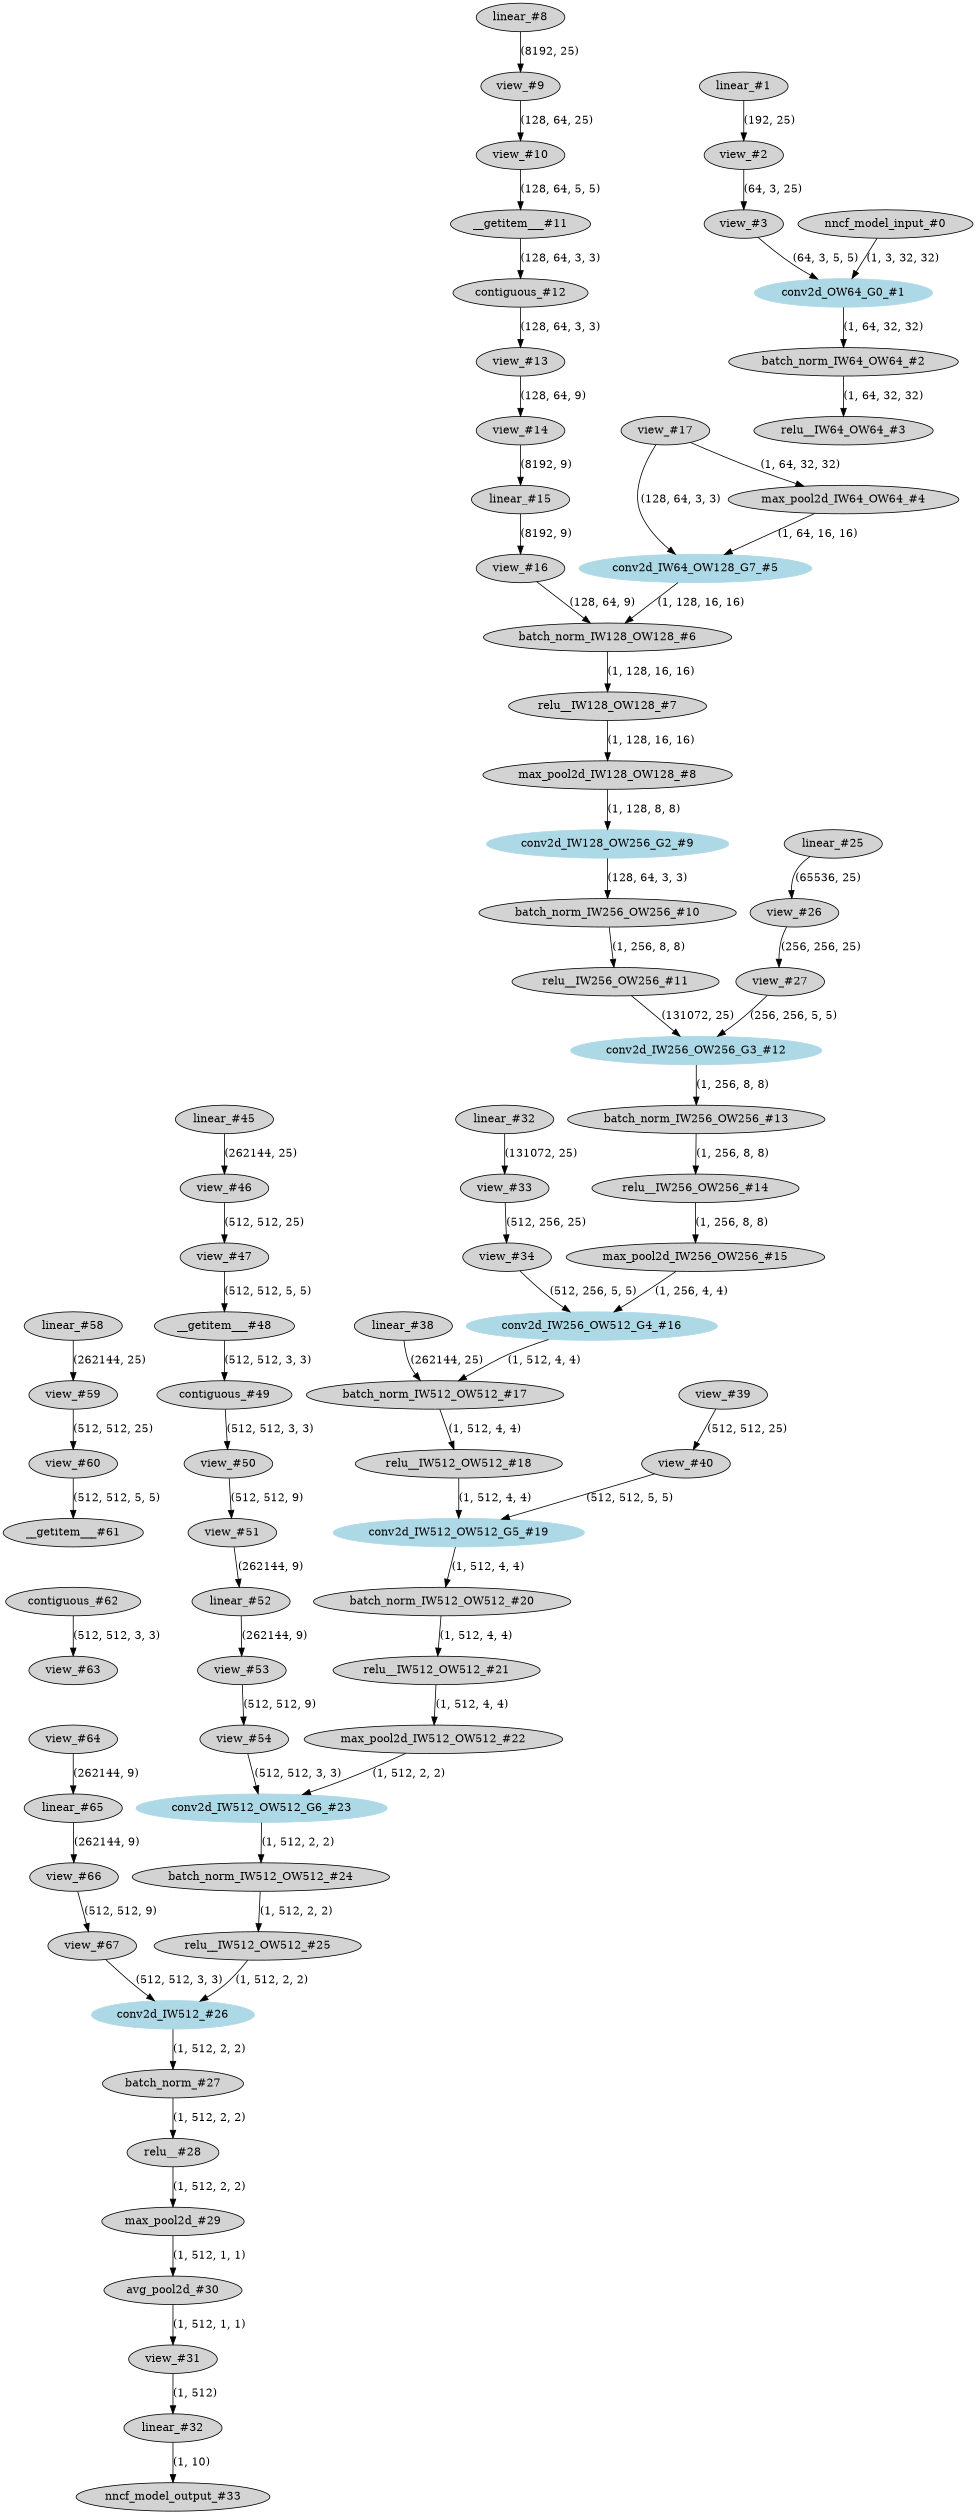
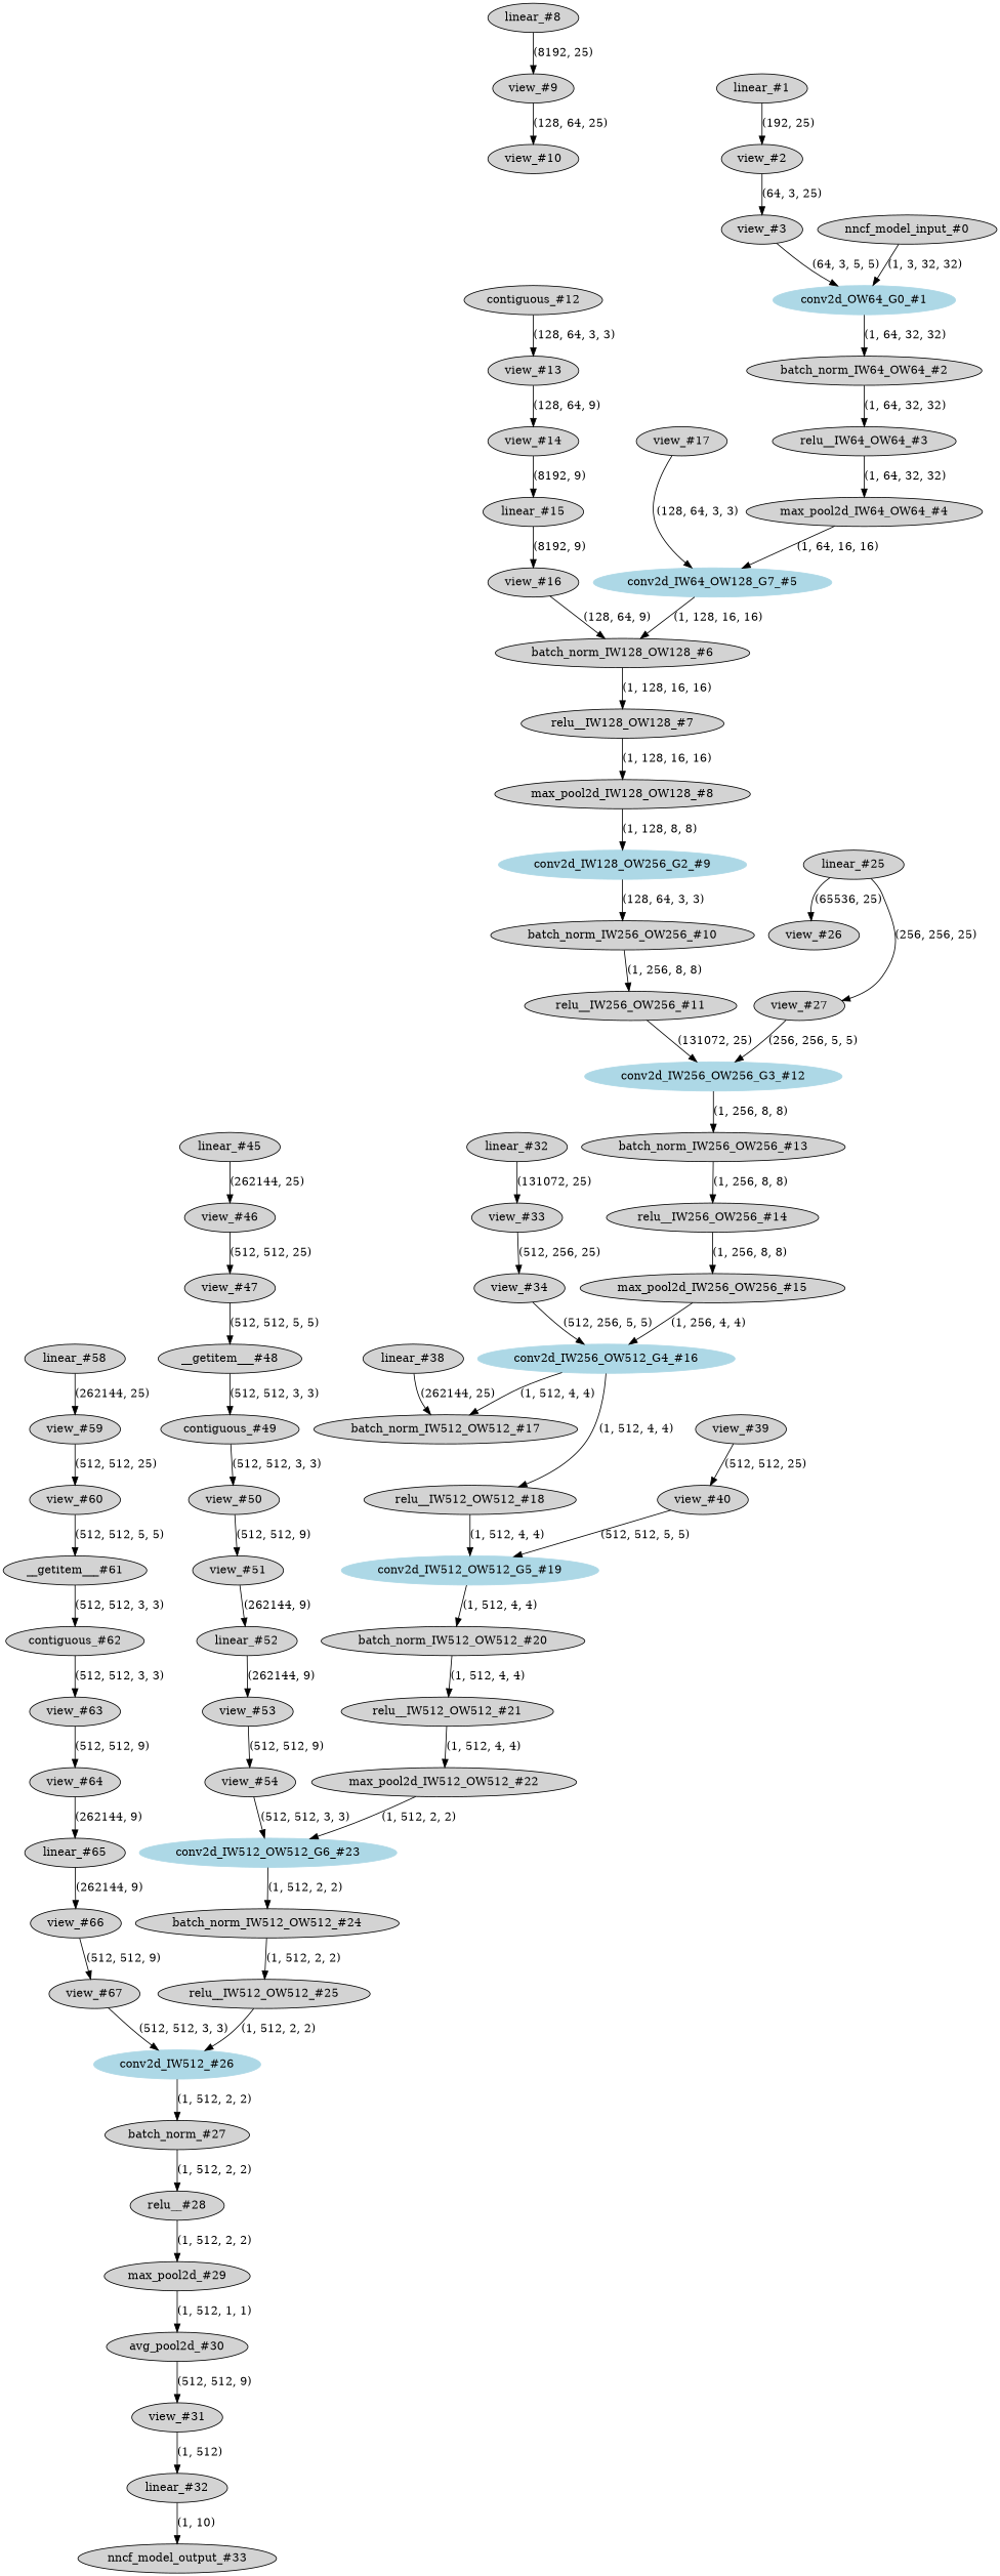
  strict digraph {
    node [style=filled type=view]
    edge [style=solid]
    n1 [label="nncf_model_input_#0" type=nncf_model_input]
    n2 [color=lightblue label="conv2d_OW64_G0_#1" type=conv2d]
    n3 [label="batch_norm_IW64_OW64_#2" type=batch_norm]
    n4 [label="linear_#1" type=linear]
    n5 [label="view_#2"]
    n6 [label="view_#3"]
    n7 [label="relu__IW64_OW64_#3" type=relu_]
    n8 [label="max_pool2d_IW64_OW64_#4" type=max_pool2d]
    n9 [color=lightblue label="conv2d_IW64_OW128_G7_#5" type=conv2d]
    n10 [label="batch_norm_IW128_OW128_#6" type=batch_norm]
    n11 [label="linear_#8" type=linear]
    n12 [label="view_#9"]
    n13 [label="view_#10"]
-   n14 [label="__getitem___#11" type=__getitem__]
    n15 [label="contiguous_#12" type=contiguous]
    n16 [label="view_#13"]
    n17 [label="view_#14"]
    n18 [label="linear_#15" type=linear]
    n19 [label="view_#16"]
    n20 [label="view_#17"]
    n21 [label="relu__IW128_OW128_#7" type=relu_]
    n22 [label="max_pool2d_IW128_OW128_#8" type=max_pool2d]
    n23 [color=lightblue label="conv2d_IW128_OW256_G2_#9" type=conv2d]
    n24 [label="batch_norm_IW256_OW256_#10" type=batch_norm]
    n25 [label="relu__IW256_OW256_#11" type=relu_]
    n26 [color=lightblue label="conv2d_IW256_OW256_G3_#12" type=conv2d]
    n27 [label="batch_norm_IW256_OW256_#13" type=batch_norm]
    n28 [label="linear_#25" type=linear]
    n29 [label="view_#26"]
    n30 [label="view_#27"]
    n31 [label="relu__IW256_OW256_#14" type=relu_]
    n32 [label="max_pool2d_IW256_OW256_#15" type=max_pool2d]
    n33 [color=lightblue label="conv2d_IW256_OW512_G4_#16" type=conv2d]
    n34 [label="batch_norm_IW512_OW512_#17" type=batch_norm]
    n35 [label="linear_#32" type=linear]
    n36 [label="view_#33"]
    n37 [label="view_#34"]
    n38 [label="relu__IW512_OW512_#18" type=relu_]
    n39 [color=lightblue label="conv2d_IW512_OW512_G5_#19" type=conv2d]
    n40 [label="batch_norm_IW512_OW512_#20" type=batch_norm]
    n41 [label="linear_#38" type=linear]
    n42 [label="view_#39"]
    n43 [label="view_#40"]
    n44 [label="relu__IW512_OW512_#21" type=relu_]
    n45 [label="max_pool2d_IW512_OW512_#22" type=max_pool2d]
    n46 [color=lightblue label="conv2d_IW512_OW512_G6_#23" type=conv2d]
    n47 [label="batch_norm_IW512_OW512_#24" type=batch_norm]
    n48 [label="linear_#45" type=linear]
    n49 [label="view_#46"]
    n50 [label="view_#47"]
    n51 [label="__getitem___#48" type=__getitem__]
    n52 [label="contiguous_#49" type=contiguous]
    n53 [label="view_#50"]
    n54 [label="view_#51"]
    n55 [label="linear_#52" type=linear]
    n56 [label="view_#53"]
    n57 [label="view_#54"]
    n58 [label="relu__IW512_OW512_#25" type=relu_]
    n59 [color=lightblue label="conv2d_IW512_#26" type=conv2d]
    n60 [label="batch_norm_#27" type=batch_norm]
    n61 [label="linear_#58" type=linear]
    n62 [label="view_#59"]
    n63 [label="view_#60"]
    n64 [label="__getitem___#61" type=__getitem__]
    n65 [label="contiguous_#62" type=contiguous]
    n66 [label="view_#63"]
    n67 [label="view_#64"]
    n68 [label="linear_#65" type=linear]
    n69 [label="view_#66"]
    n70 [label="view_#67"]
    n71 [label="relu__#28" type=relu_]
    n72 [label="max_pool2d_#29" type=max_pool2d]
    n73 [label="avg_pool2d_#30" type=avg_pool2d]
    n74 [label="view_#31"]
    n75 [label="linear_#32" type=linear]
    n76 [label="nncf_model_output_#33" type=nncf_model_output]
    n1 -> n2 [label="(1, 3, 32, 32)"]
    n2 -> n3 [label="(1, 64, 32, 32)"]
    n3 -> n7 [label="(1, 64, 32, 32)"]
    n4 -> n5 [label="(192, 25)"]
    n5 -> n6 [label="(64, 3, 25)"]
    n6 -> n2 [label="(64, 3, 5, 5)"]
-   n20 -> n8 [label="(1, 64, 32, 32)"]
+   n7 -> n8 [label="(1, 64, 32, 32)"]
    n8 -> n9 [label="(1, 64, 16, 16)"]
    n9 -> n10 [label="(1, 128, 16, 16)"]
    n10 -> n21 [label="(1, 128, 16, 16)"]
    n11 -> n12 [label="(8192, 25)"]
    n12 -> n13 [label="(128, 64, 25)"]
-   n13 -> n14 [label="(128, 64, 5, 5)"]
-   n14 -> n15 [label="(128, 64, 3, 3)"]
    n15 -> n16 [label="(128, 64, 3, 3)"]
    n16 -> n17 [label="(128, 64, 9)"]
    n17 -> n18 [label="(8192, 9)"]
    n18 -> n19 [label="(8192, 9)"]
    n19 -> n10 [label="(128, 64, 9)"]
    n20 -> n9 [label="(128, 64, 3, 3)"]
    n21 -> n22 [label="(1, 128, 16, 16)"]
    n22 -> n23 [label="(1, 128, 8, 8)"]
    n23 -> n24 [label="(128, 64, 3, 3)"]
    n24 -> n25 [label="(1, 256, 8, 8)"]
    n25 -> n26 [label="(131072, 25)"]
    n26 -> n27 [label="(1, 256, 8, 8)"]
    n27 -> n31 [label="(1, 256, 8, 8)"]
    n28 -> n29 [label="(65536, 25)"]
-   n29 -> n30 [label="(256, 256, 25)"]
+   n28 -> n30 [label="(256, 256, 25)"]
    n30 -> n26 [label="(256, 256, 5, 5)"]
    n31 -> n32 [label="(1, 256, 8, 8)"]
    n32 -> n33 [label="(1, 256, 4, 4)"]
    n33 -> n34 [label="(1, 512, 4, 4)"]
-   n34 -> n38 [label="(1, 512, 4, 4)"]
+   n33 -> n38 [label="(1, 512, 4, 4)"]
    n35 -> n36 [label="(131072, 25)"]
    n36 -> n37 [label="(512, 256, 25)"]
    n37 -> n33 [label="(512, 256, 5, 5)"]
    n38 -> n39 [label="(1, 512, 4, 4)"]
    n39 -> n40 [label="(1, 512, 4, 4)"]
    n40 -> n44 [label="(1, 512, 4, 4)"]
    n41 -> n34 [label="(262144, 25)"]
    n42 -> n43 [label="(512, 512, 25)"]
    n43 -> n39 [label="(512, 512, 5, 5)"]
    n44 -> n45 [label="(1, 512, 4, 4)"]
    n45 -> n46 [label="(1, 512, 2, 2)"]
    n46 -> n47 [label="(1, 512, 2, 2)"]
    n47 -> n58 [label="(1, 512, 2, 2)"]
    n48 -> n49 [label="(262144, 25)"]
    n49 -> n50 [label="(512, 512, 25)"]
    n50 -> n51 [label="(512, 512, 5, 5)"]
    n51 -> n52 [label="(512, 512, 3, 3)"]
    n52 -> n53 [label="(512, 512, 3, 3)"]
    n53 -> n54 [label="(512, 512, 9)"]
    n54 -> n55 [label="(262144, 9)"]
    n55 -> n56 [label="(262144, 9)"]
    n56 -> n57 [label="(512, 512, 9)"]
    n57 -> n46 [label="(512, 512, 3, 3)"]
    n58 -> n59 [label="(1, 512, 2, 2)"]
    n59 -> n60 [label="(1, 512, 2, 2)"]
    n60 -> n71 [label="(1, 512, 2, 2)"]
    n61 -> n62 [label="(262144, 25)"]
    n62 -> n63 [label="(512, 512, 25)"]
    n63 -> n64 [label="(512, 512, 5, 5)"]
+   n64 -> n65 [label="(512, 512, 3, 3)"]
    n65 -> n66 [label="(512, 512, 3, 3)"]
+   n66 -> n67 [label="(512, 512, 9)"]
    n67 -> n68 [label="(262144, 9)"]
    n68 -> n69 [label="(262144, 9)"]
    n69 -> n70 [label="(512, 512, 9)"]
    n70 -> n59 [label="(512, 512, 3, 3)"]
    n71 -> n72 [label="(1, 512, 2, 2)"]
    n72 -> n73 [label="(1, 512, 1, 1)"]
-   n73 -> n74 [label="(1, 512, 1, 1)"]
+   n73 -> n74 [label="(512, 512, 9)"]
    n74 -> n75 [label="(1, 512)"]
    n75 -> n76 [label="(1, 10)"]
  }
